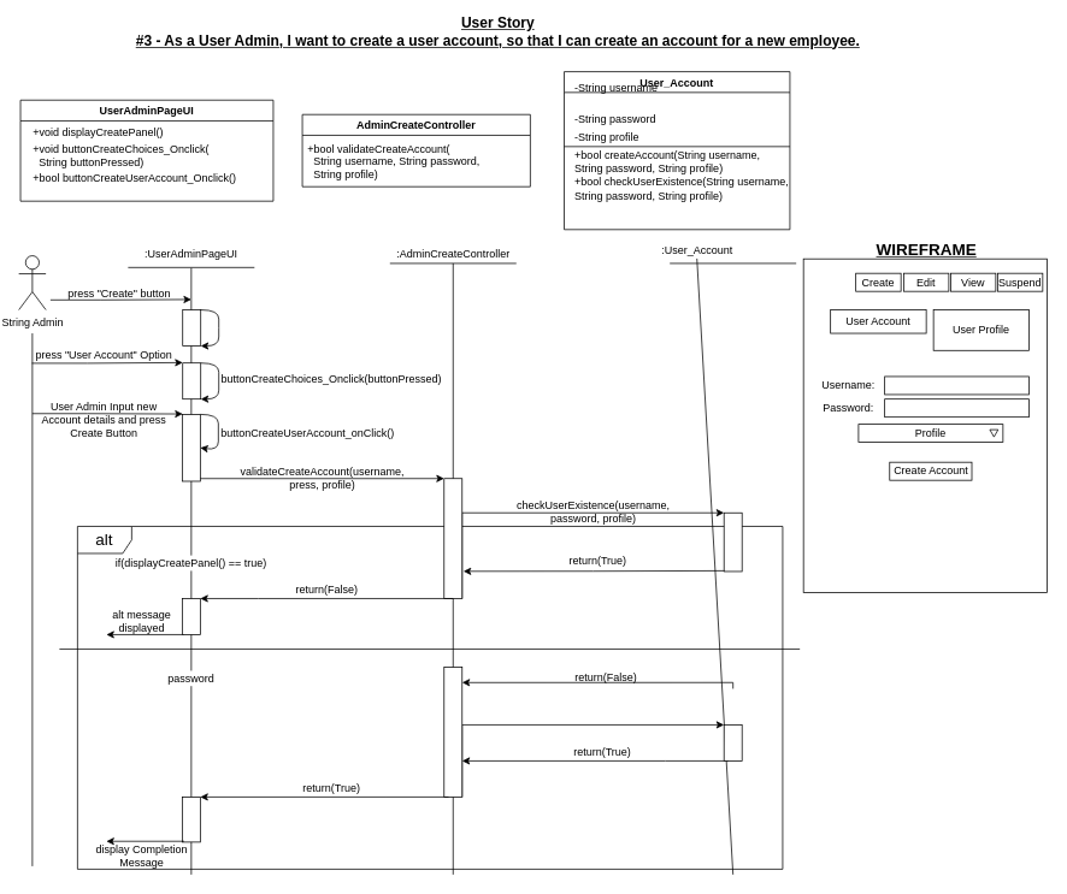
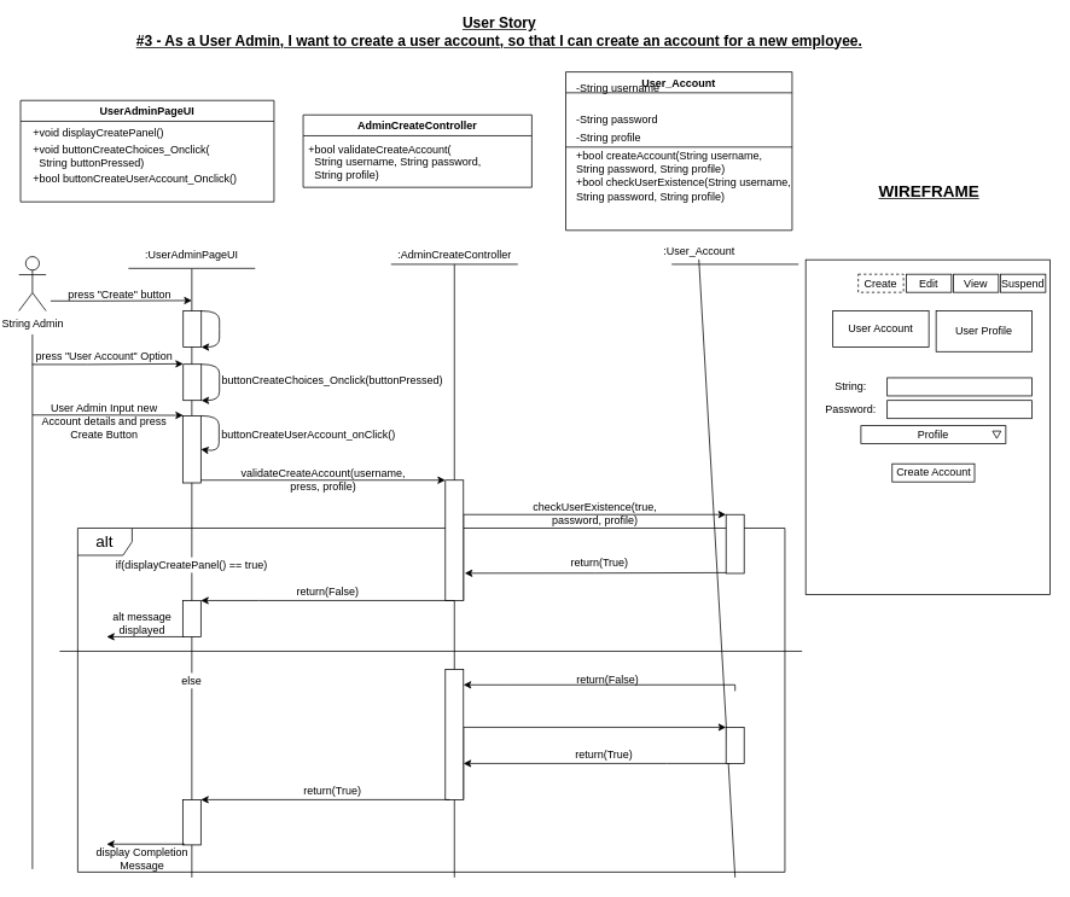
  <mxCell id="0" />
  <mxCell id="1" parent="0" />
  <mxCell id="2" value="alt" style="shape=umlFrame;whiteSpace=wrap;html=1;labelBackgroundColor=default;fontSize=18;fillColor=none;" parent="1" vertex="1"><mxGeometry x="85" y="583" width="781" height="380" as="geometry" /></mxCell>
  <mxCell id="3" value="UserAdminPageUI" style="swimlane;" parent="1" vertex="1"><mxGeometry x="21.84" y="110.5" width="280" height="112" as="geometry" /></mxCell>
  <mxCell id="4" value="+void displayCreatePanel()" style="text;html=1;align=left;verticalAlign=middle;resizable=0;points=[];autosize=1;strokeColor=none;fillColor=none;" parent="3" vertex="1"><mxGeometry x="12" y="26" width="160" height="20" as="geometry" /></mxCell>
  <mxCell id="5" value="+bool buttonCreateUserAccount_Onclick()" style="text;html=1;align=left;verticalAlign=middle;resizable=0;points=[];autosize=1;strokeColor=none;fillColor=none;" parent="3" vertex="1"><mxGeometry x="12" y="76" width="240" height="20" as="geometry" /></mxCell>
  <mxCell id="6" value="+void buttonCreateChoices_Onclick(&lt;br&gt;&amp;nbsp; String buttonPressed)" style="text;html=1;align=left;verticalAlign=middle;resizable=0;points=[];autosize=1;strokeColor=none;fillColor=none;" parent="3" vertex="1"><mxGeometry x="12" y="46" width="210" height="30" as="geometry" /></mxCell>
  <mxCell id="7" value="AdminCreateController" style="swimlane;" parent="1" vertex="1"><mxGeometry x="334" y="126.5" width="252.5" height="80" as="geometry" /></mxCell>
  <mxCell id="8" value="&lt;div&gt;&lt;span&gt;+bool validateCreateAccount(&lt;/span&gt;&lt;/div&gt;&lt;span&gt;&amp;nbsp; String username,&amp;nbsp;&lt;/span&gt;&lt;span&gt;String password,&lt;/span&gt;&lt;br&gt;&lt;div&gt;&lt;span&gt;&amp;nbsp; String profile&lt;/span&gt;&lt;span&gt;)&lt;/span&gt;&lt;/div&gt;" style="text;html=1;align=left;verticalAlign=middle;resizable=0;points=[];autosize=1;strokeColor=none;fillColor=none;" parent="7" vertex="1"><mxGeometry x="4" y="27.5" width="210" height="50" as="geometry" /></mxCell>
  <mxCell id="9" value="User_Account" style="swimlane;" parent="1" vertex="1"><mxGeometry x="624" y="79" width="250" height="175" as="geometry" /></mxCell>
  <mxCell id="10" value="-String username" style="text;html=1;align=left;verticalAlign=middle;resizable=0;points=[];autosize=1;strokeColor=none;fillColor=none;" parent="9" vertex="1"><mxGeometry x="10" y="8" width="110" height="20" as="geometry" /></mxCell>
  <mxCell id="11" value="-String password" style="text;html=1;align=left;verticalAlign=middle;resizable=0;points=[];autosize=1;strokeColor=none;fillColor=none;" parent="9" vertex="1"><mxGeometry x="10" y="43" width="110" height="20" as="geometry" /></mxCell>
  <mxCell id="12" value="-String profile" style="text;html=1;align=left;verticalAlign=middle;resizable=0;points=[];autosize=1;strokeColor=none;fillColor=none;" parent="9" vertex="1"><mxGeometry x="10" y="63" width="90" height="20" as="geometry" /></mxCell>
  <mxCell id="13" value="" style="endArrow=none;html=1;rounded=0;" parent="9" edge="1"><mxGeometry width="50" height="50" relative="1" as="geometry"><mxPoint y="83" as="sourcePoint" /><mxPoint x="250" y="83" as="targetPoint" /></mxGeometry></mxCell>
  <mxCell id="14" value="+bool createAccount(String username,&lt;br&gt;String password, String profile)" style="text;html=1;align=left;verticalAlign=middle;resizable=0;points=[];autosize=1;strokeColor=none;fillColor=none;" parent="9" vertex="1"><mxGeometry x="10" y="85" width="220" height="30" as="geometry" /></mxCell>
  <mxCell id="15" value="+bool checkUserExistence(String username,&lt;br&gt;&lt;div style=&quot;text-align: left&quot;&gt;&lt;span&gt;String password, String profile)&lt;/span&gt;&lt;/div&gt;" style="text;html=1;align=center;verticalAlign=middle;resizable=0;points=[];autosize=1;strokeColor=none;fillColor=none;" parent="9" vertex="1"><mxGeometry x="5" y="115" width="250" height="30" as="geometry" /></mxCell>
  <mxCell id="16" style="edgeStyle=orthogonalEdgeStyle;rounded=0;orthogonalLoop=1;jettySize=auto;html=1;" parent="1" edge="1"><mxGeometry relative="1" as="geometry"><mxPoint x="211" y="331.5" as="targetPoint" /><Array as="points"><mxPoint x="111" y="331.5" /><mxPoint x="111" y="331.5" /></Array><mxPoint x="55" y="332" as="sourcePoint" /></mxGeometry></mxCell>
  <mxCell id="17" value="String Admin" style="shape=umlActor;verticalLabelPosition=bottom;verticalAlign=top;html=1;outlineConnect=0;" parent="1" vertex="1"><mxGeometry x="20" y="283" width="30" height="60" as="geometry" /></mxCell>
  <mxCell id="18" value=":UserAdminPageUI" style="text;html=1;strokeColor=none;fillColor=none;align=center;verticalAlign=middle;whiteSpace=wrap;rounded=0;" parent="1" vertex="1"><mxGeometry x="181" y="266.5" width="60" height="30" as="geometry" /></mxCell>
  <mxCell id="19" value=":AdminCreateController" style="text;html=1;align=center;verticalAlign=middle;resizable=0;points=[];autosize=1;strokeColor=none;fillColor=none;" parent="1" vertex="1"><mxGeometry x="431" y="271.5" width="140" height="20" as="geometry" /></mxCell>
  <mxCell id="20" value=":User_Account" style="text;html=1;align=center;verticalAlign=middle;resizable=0;points=[];autosize=1;strokeColor=none;fillColor=none;" parent="1" vertex="1"><mxGeometry x="726" y="266.5" width="90" height="20" as="geometry" /></mxCell>
  <mxCell id="21" value="" style="endArrow=none;html=1;rounded=0;" parent="1" edge="1"><mxGeometry width="50" height="50" relative="1" as="geometry"><mxPoint x="141" y="296.02" as="sourcePoint" /><mxPoint x="281" y="296.02" as="targetPoint" /></mxGeometry></mxCell>
  <mxCell id="22" value="" style="endArrow=none;html=1;rounded=0;" parent="1" edge="1"><mxGeometry width="50" height="50" relative="1" as="geometry"><mxPoint x="431" y="291.5" as="sourcePoint" /><mxPoint x="571" y="291.5" as="targetPoint" /></mxGeometry></mxCell>
  <mxCell id="23" value="" style="endArrow=none;html=1;rounded=0;" parent="1" edge="1"><mxGeometry width="50" height="50" relative="1" as="geometry"><mxPoint x="741" y="291.5" as="sourcePoint" /><mxPoint x="881" y="291.5" as="targetPoint" /></mxGeometry></mxCell>
  <mxCell id="24" value="" style="curved=1;endArrow=classic;html=1;rounded=0;entryX=1;entryY=0.5;entryDx=0;entryDy=0;exitX=1;exitY=0;exitDx=0;exitDy=0;" parent="1" source="55" target="55" edge="1"><mxGeometry width="50" height="50" relative="1" as="geometry"><mxPoint x="221" y="518.83" as="sourcePoint" /><mxPoint x="271" y="468.83" as="targetPoint" /><Array as="points"><mxPoint x="241" y="458.83" /><mxPoint x="241" y="478.83" /><mxPoint x="241" y="498.83" /></Array></mxGeometry></mxCell>
  <mxCell id="25" value="&lt;span&gt;buttonCreateUserAccount_onClick(&lt;/span&gt;&lt;span&gt;)&lt;/span&gt;" style="text;html=1;align=left;verticalAlign=middle;resizable=0;points=[];autosize=1;strokeColor=none;fillColor=none;" parent="1" vertex="1"><mxGeometry x="242" y="469.83" width="210" height="20" as="geometry" /></mxCell>
  <mxCell id="26" value="" style="endArrow=classic;html=1;rounded=0;entryX=0;entryY=0;entryDx=0;entryDy=0;" parent="1" target="52" edge="1"><mxGeometry width="50" height="50" relative="1" as="geometry"><mxPoint x="211" y="530" as="sourcePoint" /><mxPoint x="506" y="528" as="targetPoint" /></mxGeometry></mxCell>
  <mxCell id="27" value="validateCreateAccount(username,&lt;br&gt;press, profile)" style="text;html=1;align=center;verticalAlign=middle;resizable=0;points=[];autosize=1;strokeColor=none;fillColor=none;" parent="1" vertex="1"><mxGeometry x="256" y="515" width="200" height="30" as="geometry" /></mxCell>
  <mxCell id="28" style="edgeStyle=orthogonalEdgeStyle;rounded=0;orthogonalLoop=1;jettySize=auto;html=1;exitX=1;exitY=1;exitDx=0;exitDy=0;entryX=0;entryY=0;entryDx=0;entryDy=0;" parent="1" source="52" target="49" edge="1"><mxGeometry relative="1" as="geometry"><Array as="points"><mxPoint x="586" y="568" /><mxPoint x="586" y="568" /></Array></mxGeometry></mxCell>
  <mxCell id="29" value="" style="endArrow=none;html=1;rounded=0;startArrow=none;entryX=0.5;entryY=1;entryDx=0;entryDy=0;entryPerimeter=0;" parent="1" target="19" edge="1"><mxGeometry width="50" height="50" relative="1" as="geometry"><mxPoint x="501" y="969" as="sourcePoint" /><mxPoint x="499" y="286.5" as="targetPoint" /></mxGeometry></mxCell>
- <mxCell id="30" value="checkUserExistence(username,&lt;br&gt;password, profile)" style="text;html=1;align=center;verticalAlign=middle;resizable=0;points=[];autosize=1;strokeColor=none;fillColor=none;" parent="1" vertex="1"><mxGeometry x="566" y="552" width="180" height="30" as="geometry" /></mxCell>
+ <mxCell id="30" value="checkUserExistence(true,&lt;br&gt;password, profile)" style="text;html=1;align=center;verticalAlign=middle;resizable=0;points=[];autosize=1;strokeColor=none;fillColor=none;" parent="1" vertex="1"><mxGeometry x="566" y="552" width="180" height="30" as="geometry" /></mxCell>
  <mxCell id="31" style="edgeStyle=orthogonalEdgeStyle;rounded=0;orthogonalLoop=1;jettySize=auto;html=1;exitX=1;exitY=1;exitDx=0;exitDy=0;entryX=0;entryY=0;entryDx=0;entryDy=0;" parent="1" source="32" target="51" edge="1"><mxGeometry relative="1" as="geometry"><Array as="points"><mxPoint x="586" y="803" /><mxPoint x="586" y="803" /></Array></mxGeometry></mxCell>
  <mxCell id="32" value="" style="rounded=0;whiteSpace=wrap;html=1;" parent="1" vertex="1"><mxGeometry x="491" y="739" width="20" height="144" as="geometry" /></mxCell>
  <mxCell id="33" value="" style="endArrow=none;html=1;rounded=0;entryX=0.5;entryY=0.982;entryDx=0;entryDy=0;entryPerimeter=0;" parent="1" target="20" edge="1"><mxGeometry width="50" height="50" relative="1" as="geometry"><mxPoint x="811" y="969" as="sourcePoint" /><mxPoint x="811" y="296.5" as="targetPoint" /></mxGeometry></mxCell>
  <mxCell id="34" style="edgeStyle=orthogonalEdgeStyle;rounded=0;orthogonalLoop=1;jettySize=auto;html=1;exitX=0;exitY=1;exitDx=0;exitDy=0;entryX=1;entryY=0;entryDx=0;entryDy=0;" parent="1" edge="1"><mxGeometry relative="1" as="geometry"><mxPoint x="806" y="843" as="sourcePoint" /><Array as="points"><mxPoint x="736" y="843" /><mxPoint x="736" y="843" /></Array><mxPoint x="511" y="843" as="targetPoint" /></mxGeometry></mxCell>
  <mxCell id="35" value="return(True)" style="text;html=1;align=center;verticalAlign=middle;resizable=0;points=[];autosize=1;strokeColor=none;fillColor=none;" parent="1" vertex="1"><mxGeometry x="626" y="823" width="80" height="20" as="geometry" /></mxCell>
  <mxCell id="36" style="edgeStyle=orthogonalEdgeStyle;rounded=0;orthogonalLoop=1;jettySize=auto;html=1;exitX=0;exitY=1;exitDx=0;exitDy=0;entryX=1;entryY=0;entryDx=0;entryDy=0;" parent="1" target="54" edge="1"><mxGeometry relative="1" as="geometry"><mxPoint x="496" y="883" as="sourcePoint" /><Array as="points"><mxPoint x="426" y="883" /><mxPoint x="426" y="883" /></Array></mxGeometry></mxCell>
  <mxCell id="37" value="return(True)" style="text;html=1;align=center;verticalAlign=middle;resizable=0;points=[];autosize=1;strokeColor=none;fillColor=none;" parent="1" vertex="1"><mxGeometry x="326" y="863" width="80" height="20" as="geometry" /></mxCell>
  <mxCell id="38" value="" style="rounded=0;whiteSpace=wrap;html=1;" parent="1" vertex="1"><mxGeometry x="889" y="286.5" width="270" height="370" as="geometry" /></mxCell>
- <mxCell id="39" value="Create" style="rounded=0;whiteSpace=wrap;html=1;" parent="1" vertex="1"><mxGeometry x="947" y="302.5" width="50" height="20" as="geometry" /></mxCell>
+ <mxCell id="39" value="Create" style="rounded=0;whiteSpace=wrap;html=1;dashed=1;" parent="1" vertex="1"><mxGeometry x="947" y="302.5" width="50" height="20" as="geometry" /></mxCell>
  <mxCell id="40" value="Edit&lt;span style=&quot;color: rgba(0 , 0 , 0 , 0) ; font-family: monospace ; font-size: 0px&quot;&gt;%3CmxGraphModel%3E%3Croot%3E%3CmxCell%20id%3D%220%22%2F%3E%3CmxCell%20id%3D%221%22%20parent%3D%220%22%2F%3E%3CmxCell%20id%3D%222%22%20value%3D%22Create%22%20style%3D%22rounded%3D0%3BwhiteSpace%3Dwrap%3Bhtml%3D1%3B%22%20vertex%3D%221%22%20parent%3D%221%22%3E%3CmxGeometry%20x%3D%22966%22%20y%3D%2246%22%20width%3D%2270%22%20height%3D%2220%22%20as%3D%22geometry%22%2F%3E%3C%2FmxCell%3E%3C%2Froot%3E%3C%2FmxGraphModel%3E&lt;/span&gt;" style="rounded=0;whiteSpace=wrap;html=1;" parent="1" vertex="1"><mxGeometry x="1000" y="302.5" width="50" height="20" as="geometry" /></mxCell>
  <mxCell id="41" value="View" style="rounded=0;whiteSpace=wrap;html=1;" parent="1" vertex="1"><mxGeometry x="1052" y="302.5" width="50" height="20" as="geometry" /></mxCell>
  <mxCell id="42" value="Suspend" style="rounded=0;whiteSpace=wrap;html=1;" parent="1" vertex="1"><mxGeometry x="1104" y="302.5" width="50" height="20" as="geometry" /></mxCell>
- <mxCell id="43" value="Username:" style="text;html=1;strokeColor=none;fillColor=none;align=center;verticalAlign=middle;whiteSpace=wrap;rounded=0;" parent="1" vertex="1"><mxGeometry x="909" y="411.91" width="60" height="30" as="geometry" /></mxCell>
+ <mxCell id="43" value="String:" style="text;html=1;strokeColor=none;fillColor=none;align=center;verticalAlign=middle;whiteSpace=wrap;rounded=0;" parent="1" vertex="1"><mxGeometry x="909" y="411.91" width="60" height="30" as="geometry" /></mxCell>
  <mxCell id="44" value="Password:" style="text;html=1;strokeColor=none;fillColor=none;align=center;verticalAlign=middle;whiteSpace=wrap;rounded=0;" parent="1" vertex="1"><mxGeometry x="909" y="436.91" width="60" height="30" as="geometry" /></mxCell>
  <mxCell id="45" value="" style="rounded=0;whiteSpace=wrap;html=1;" parent="1" vertex="1"><mxGeometry x="979" y="416.91" width="160" height="20" as="geometry" /></mxCell>
  <mxCell id="46" value="" style="rounded=0;whiteSpace=wrap;html=1;" parent="1" vertex="1"><mxGeometry x="979" y="441.91" width="160" height="20" as="geometry" /></mxCell>
  <mxCell id="47" value="Create Account" style="rounded=0;whiteSpace=wrap;html=1;" parent="1" vertex="1"><mxGeometry x="984.5" y="511.91" width="91" height="20" as="geometry" /></mxCell>
- <mxCell id="48" value="&lt;b&gt;&lt;u&gt;&lt;font style=&quot;font-size: 18px&quot;&gt;WIREFRAME&lt;/font&gt;&lt;/u&gt;&lt;/b&gt;" style="text;html=1;align=center;verticalAlign=middle;resizable=0;points=[];autosize=1;strokeColor=none;fillColor=none;" parent="1" vertex="1"><mxGeometry x="960" y="266.5" width="130" height="20" as="geometry" /></mxCell>
+ <mxCell id="48" value="&lt;b&gt;&lt;u&gt;&lt;font style=&quot;font-size: 18px&quot;&gt;WIREFRAME&lt;/font&gt;&lt;/u&gt;&lt;/b&gt;" style="text;html=1;align=center;verticalAlign=middle;resizable=0;points=[];autosize=1;strokeColor=none;fillColor=none;" parent="1" vertex="1"><mxGeometry x="960" y="201.5" width="130" height="20" as="geometry" /></mxCell>
  <mxCell id="49" value="" style="rounded=0;whiteSpace=wrap;html=1;" parent="1" vertex="1"><mxGeometry x="801" y="568" width="20" height="65" as="geometry" /></mxCell>
  <mxCell id="50" value="press &quot;Create&quot; button" style="text;html=1;align=center;verticalAlign=middle;resizable=0;points=[];autosize=1;strokeColor=none;fillColor=none;" parent="1" vertex="1"><mxGeometry x="66" y="315.5" width="130" height="20" as="geometry" /></mxCell>
  <mxCell id="51" value="" style="rounded=0;whiteSpace=wrap;html=1;" parent="1" vertex="1"><mxGeometry x="801" y="803" width="20" height="40" as="geometry" /></mxCell>
  <mxCell id="52" value="" style="rounded=0;whiteSpace=wrap;html=1;" parent="1" vertex="1"><mxGeometry x="491" y="530" width="20" height="133" as="geometry" /></mxCell>
  <mxCell id="53" value="" style="endArrow=none;html=1;rounded=0;fontSize=17;" parent="1" edge="1"><mxGeometry width="50" height="50" relative="1" as="geometry"><mxPoint x="211" y="969" as="sourcePoint" /><mxPoint x="211" y="296.5" as="targetPoint" /></mxGeometry></mxCell>
  <mxCell id="54" value="" style="rounded=0;whiteSpace=wrap;html=1;" parent="1" vertex="1"><mxGeometry x="201" y="883" width="20" height="50" as="geometry" /></mxCell>
  <mxCell id="55" value="" style="rounded=0;whiteSpace=wrap;html=1;" parent="1" vertex="1"><mxGeometry x="201" y="458.83" width="20" height="74.17" as="geometry" /></mxCell>
  <mxCell id="56" style="edgeStyle=orthogonalEdgeStyle;rounded=0;orthogonalLoop=1;jettySize=auto;html=1;exitX=0;exitY=1;exitDx=0;exitDy=0;entryX=1;entryY=0.119;entryDx=0;entryDy=0;entryPerimeter=0;" parent="1" target="32" edge="1"><mxGeometry relative="1" as="geometry"><mxPoint x="811" y="763" as="sourcePoint" /><Array as="points"><mxPoint x="811" y="756" /></Array><mxPoint x="516" y="763" as="targetPoint" /></mxGeometry></mxCell>
  <mxCell id="57" value="return(False)" style="text;html=1;align=center;verticalAlign=middle;resizable=0;points=[];autosize=1;strokeColor=none;fillColor=none;" parent="1" vertex="1"><mxGeometry x="630" y="741" width="80" height="20" as="geometry" /></mxCell>
  <mxCell id="58" value="&lt;div style=&quot;text-align: center&quot;&gt;&lt;b style=&quot;font-size: 16px&quot;&gt;&lt;u&gt;User Story&lt;/u&gt;&lt;/b&gt;&lt;/div&gt;&lt;b style=&quot;font-size: 16px&quot;&gt;&lt;u&gt;#3 - As a User Admin, I want to create a user account, so that I can create an account for a new employee.&lt;br&gt;&lt;/u&gt;&lt;/b&gt;" style="text;html=1;strokeColor=none;fillColor=none;align=left;verticalAlign=middle;whiteSpace=wrap;rounded=0;" parent="1" vertex="1"><mxGeometry x="148" y="20" width="869" height="30" as="geometry" /></mxCell>
  <mxCell id="59" value="" style="curved=1;endArrow=classic;html=1;rounded=0;entryX=1;entryY=1;entryDx=0;entryDy=0;exitX=1;exitY=0;exitDx=0;exitDy=0;" parent="1" source="60" target="60" edge="1"><mxGeometry width="50" height="50" relative="1" as="geometry"><mxPoint x="221.5" y="403" as="sourcePoint" /><mxPoint x="271.5" y="353" as="targetPoint" /><Array as="points"><mxPoint x="241.5" y="343" /><mxPoint x="241.5" y="363" /><mxPoint x="241.5" y="383" /></Array></mxGeometry></mxCell>
  <mxCell id="60" value="" style="rounded=0;whiteSpace=wrap;html=1;" parent="1" vertex="1"><mxGeometry x="201.5" y="343" width="20" height="40" as="geometry" /></mxCell>
  <mxCell id="61" value="if(displayCreatePanel() == true)" style="text;html=1;strokeColor=none;fillColor=default;align=center;verticalAlign=middle;whiteSpace=wrap;rounded=0;fontSize=12;" parent="1" vertex="1"><mxGeometry x="123" y="615.23" width="176" height="17" as="geometry" /></mxCell>
  <mxCell id="62" style="edgeStyle=orthogonalEdgeStyle;rounded=0;orthogonalLoop=1;jettySize=auto;html=1;exitX=0;exitY=1;exitDx=0;exitDy=0;entryX=1.069;entryY=0.773;entryDx=0;entryDy=0;entryPerimeter=0;" parent="1" target="52" edge="1"><mxGeometry relative="1" as="geometry"><mxPoint x="801" y="632.23" as="sourcePoint" /><Array as="points" /><mxPoint x="515" y="632" as="targetPoint" /></mxGeometry></mxCell>
  <mxCell id="63" value="return(True)" style="text;html=1;align=center;verticalAlign=middle;resizable=0;points=[];autosize=1;strokeColor=none;fillColor=none;" parent="1" vertex="1"><mxGeometry x="621" y="612.23" width="80" height="20" as="geometry" /></mxCell>
  <mxCell id="64" style="edgeStyle=orthogonalEdgeStyle;rounded=0;orthogonalLoop=1;jettySize=auto;html=1;exitX=0;exitY=1;exitDx=0;exitDy=0;entryX=1;entryY=0;entryDx=0;entryDy=0;" parent="1" target="70" edge="1"><mxGeometry relative="1" as="geometry"><mxPoint x="501" y="663" as="sourcePoint" /><Array as="points"><mxPoint x="285" y="663" /><mxPoint x="285" y="663" /></Array><mxPoint x="215" y="663" as="targetPoint" /></mxGeometry></mxCell>
  <mxCell id="65" value="return(False)" style="text;html=1;align=center;verticalAlign=middle;resizable=0;points=[];autosize=1;strokeColor=none;fillColor=none;" parent="1" vertex="1"><mxGeometry x="321" y="643" width="80" height="20" as="geometry" /></mxCell>
  <mxCell id="66" value="" style="endArrow=classic;html=1;rounded=0;fontSize=12;" parent="1" edge="1"><mxGeometry width="50" height="50" relative="1" as="geometry"><mxPoint x="203" y="703" as="sourcePoint" /><mxPoint x="117" y="703" as="targetPoint" /></mxGeometry></mxCell>
  <mxCell id="67" value="alt message&lt;br&gt;displayed" style="text;html=1;align=center;verticalAlign=middle;resizable=0;points=[];autosize=1;strokeColor=none;fillColor=none;fontSize=12;" parent="1" vertex="1"><mxGeometry x="111" y="673" width="90" height="30" as="geometry" /></mxCell>
  <mxCell id="68" value="" style="endArrow=none;html=1;rounded=0;fontSize=12;" parent="1" edge="1"><mxGeometry width="50" height="50" relative="1" as="geometry"><mxPoint x="65" y="719" as="sourcePoint" /><mxPoint x="885" y="719" as="targetPoint" /></mxGeometry></mxCell>
- <mxCell id="69" value="password" style="text;html=1;strokeColor=none;fillColor=default;align=center;verticalAlign=middle;whiteSpace=wrap;rounded=0;fontSize=12;" parent="1" vertex="1"><mxGeometry x="123" y="743" width="176" height="17" as="geometry" /></mxCell>
+ <mxCell id="69" value="else" style="text;html=1;strokeColor=none;fillColor=default;align=center;verticalAlign=middle;whiteSpace=wrap;rounded=0;fontSize=12;" parent="1" vertex="1"><mxGeometry x="123" y="743" width="176" height="17" as="geometry" /></mxCell>
  <mxCell id="70" value="" style="rounded=0;whiteSpace=wrap;html=1;" parent="1" vertex="1"><mxGeometry x="201" y="663" width="20" height="40" as="geometry" /></mxCell>
  <mxCell id="71" value="" style="endArrow=classic;html=1;rounded=0;fontSize=12;" parent="1" edge="1"><mxGeometry width="50" height="50" relative="1" as="geometry"><mxPoint x="203" y="932.09" as="sourcePoint" /><mxPoint x="117" y="932.09" as="targetPoint" /></mxGeometry></mxCell>
  <mxCell id="72" value="display Completion&lt;br&gt;Message" style="text;html=1;align=center;verticalAlign=middle;resizable=0;points=[];autosize=1;strokeColor=none;fillColor=none;fontSize=12;" parent="1" vertex="1"><mxGeometry x="96" y="933" width="120" height="30" as="geometry" /></mxCell>
  <mxCell id="73" value="Profile" style="rounded=0;whiteSpace=wrap;html=1;" parent="1" vertex="1"><mxGeometry x="950" y="469.83" width="160" height="20" as="geometry" /></mxCell>
  <mxCell id="74" value="" style="endArrow=none;html=1;rounded=0;" parent="1" edge="1"><mxGeometry width="50" height="50" relative="1" as="geometry"><mxPoint x="35" y="959.69" as="sourcePoint" /><mxPoint x="35" y="369" as="targetPoint" /></mxGeometry></mxCell>
  <mxCell id="75" style="edgeStyle=orthogonalEdgeStyle;rounded=0;orthogonalLoop=1;jettySize=auto;html=1;entryX=0.998;entryY=0.928;entryDx=0;entryDy=0;entryPerimeter=0;exitX=0.033;exitY=0.964;exitDx=0;exitDy=0;exitPerimeter=0;" parent="1" source="76" edge="1"><mxGeometry relative="1" as="geometry"><mxPoint x="201.5" y="401.47" as="targetPoint" /><Array as="points"><mxPoint x="96" y="402" /></Array><mxPoint x="39.84" y="402.41" as="sourcePoint" /></mxGeometry></mxCell>
  <mxCell id="76" value="press &quot;User Account&quot; Option" style="text;html=1;align=center;verticalAlign=middle;resizable=0;points=[];autosize=1;strokeColor=none;fillColor=none;" parent="1" vertex="1"><mxGeometry x="28.84" y="382.91" width="170" height="20" as="geometry" /></mxCell>
- <mxCell id="77" value="User Account" style="rounded=0;whiteSpace=wrap;html=1;" parent="1" vertex="1"><mxGeometry x="919" y="343" width="106" height="26" as="geometry" /></mxCell>
+ <mxCell id="77" value="User Account" style="rounded=0;whiteSpace=wrap;html=1;" parent="1" vertex="1"><mxGeometry x="919" y="343" width="106" height="40" as="geometry" /></mxCell>
  <mxCell id="78" value="User Profile" style="rounded=0;whiteSpace=wrap;html=1;" parent="1" vertex="1"><mxGeometry x="1033" y="343" width="106" height="45" as="geometry" /></mxCell>
  <mxCell id="79" value="" style="triangle;whiteSpace=wrap;html=1;rotation=90;" parent="1" vertex="1"><mxGeometry x="1096" y="475.24" width="8" height="9.17" as="geometry" /></mxCell>
  <mxCell id="80" value="" style="curved=1;endArrow=classic;html=1;rounded=0;entryX=1;entryY=1;entryDx=0;entryDy=0;exitX=1;exitY=0;exitDx=0;exitDy=0;" parent="1" source="81" target="81" edge="1"><mxGeometry width="50" height="50" relative="1" as="geometry"><mxPoint x="221.5" y="461.91" as="sourcePoint" /><mxPoint x="271.5" y="411.91" as="targetPoint" /><Array as="points"><mxPoint x="241.5" y="401.91" /><mxPoint x="241.5" y="421.91" /><mxPoint x="241.5" y="441.91" /></Array></mxGeometry></mxCell>
  <mxCell id="81" value="" style="rounded=0;whiteSpace=wrap;html=1;" parent="1" vertex="1"><mxGeometry x="201.5" y="401.91" width="20" height="40" as="geometry" /></mxCell>
  <mxCell id="82" value="&lt;font style=&quot;font-size: 12px&quot;&gt;buttonCreateChoices_Onclick(buttonPressed)&lt;/font&gt;" style="text;html=1;align=center;verticalAlign=middle;resizable=0;points=[];autosize=1;strokeColor=none;fillColor=none;fontSize=16;" parent="1" vertex="1"><mxGeometry x="235.5" y="402.91" width="260" height="30" as="geometry" /></mxCell>
  <mxCell id="83" style="edgeStyle=orthogonalEdgeStyle;rounded=0;orthogonalLoop=1;jettySize=auto;html=1;entryX=0.998;entryY=0.928;entryDx=0;entryDy=0;entryPerimeter=0;" parent="1" edge="1"><mxGeometry relative="1" as="geometry"><mxPoint x="201.5" y="458.39" as="targetPoint" /><Array as="points"><mxPoint x="95.84" y="458.83" /></Array><mxPoint x="35" y="458" as="sourcePoint" /></mxGeometry></mxCell>
  <mxCell id="84" value="User Admin Input new&lt;br&gt;Account details and press&lt;br&gt;Create Button" style="text;html=1;align=center;verticalAlign=middle;resizable=0;points=[];autosize=1;strokeColor=none;fillColor=none;" parent="1" vertex="1"><mxGeometry x="38.84" y="439.91" width="150" height="50" as="geometry" /></mxCell>
